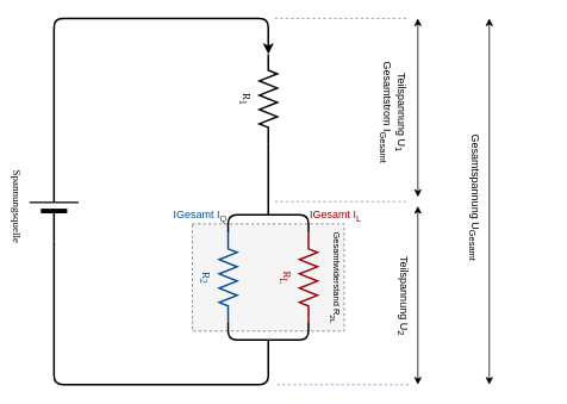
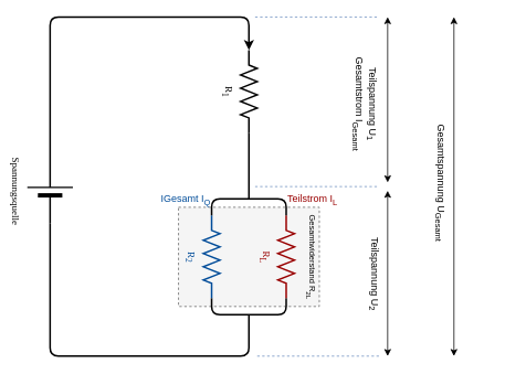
  <mxCell id="0" />
  <mxCell id="1" parent="0" />
  <mxCell id="2" value="" style="rounded=0;whiteSpace=wrap;html=1;strokeColor=#666666;fontSize=10;fontColor=#990000;align=left;fillColor=#f5f5f5;dashed=1;" vertex="1" parent="1"><mxGeometry x="215" y="250" width="170" height="120" as="geometry" /></mxCell>
  <mxCell id="3" value="" style="endArrow=none;html=1;strokeColor=#000000;strokeWidth=2;jumpStyle=gap;entryX=1;entryY=0.5;entryDx=0;entryDy=0;entryPerimeter=0;exitX=1;exitY=0.5;exitDx=0;exitDy=0;exitPerimeter=0;" edge="1" parent="1" source="8" target="19"><mxGeometry width="100" relative="1" as="geometry"><mxPoint x="240" y="430" as="sourcePoint" /><mxPoint x="420" y="280" as="targetPoint" /><Array as="points"><mxPoint x="255" y="380" /><mxPoint x="345" y="380" /></Array></mxGeometry></mxCell>
  <mxCell id="4" value="" style="endArrow=none;html=1;strokeColor=#6c8ebf;strokeWidth=1;fillColor=#dae8fc;dashed=1;" parent="1" edge="1"><mxGeometry width="100" relative="1" as="geometry"><mxPoint x="307.5" y="225" as="sourcePoint" /><mxPoint x="457.5" y="225" as="targetPoint" /></mxGeometry></mxCell>
  <mxCell id="5" value="" style="endArrow=none;html=1;strokeColor=#6c8ebf;strokeWidth=1;fillColor=#dae8fc;dashed=1;" parent="1" edge="1"><mxGeometry width="100" relative="1" as="geometry"><mxPoint x="310" y="430" as="sourcePoint" /><mxPoint x="457.5" y="430" as="targetPoint" /></mxGeometry></mxCell>
  <mxCell id="6" value="" style="endArrow=none;html=1;strokeColor=#6c8ebf;strokeWidth=1;fillColor=#dae8fc;dashed=1;" parent="1" edge="1"><mxGeometry width="100" relative="1" as="geometry"><mxPoint x="307.5" y="20" as="sourcePoint" /><mxPoint x="457.5" y="20" as="targetPoint" /></mxGeometry></mxCell>
  <mxCell id="7" value="R&lt;sub&gt;1&lt;/sub&gt;" style="verticalLabelPosition=bottom;shadow=0;dashed=0;align=center;fillColor=#ffffff;html=1;verticalAlign=top;strokeWidth=2;shape=mxgraph.electrical.resistors.resistor_2;rounded=1;comic=0;labelBackgroundColor=none;fontFamily=Verdana;fontSize=12;fontColor=#000000;rotation=90;" parent="1" vertex="1"><mxGeometry x="250" y="100" width="100" height="20" as="geometry" /></mxCell>
  <mxCell id="8" value="R&lt;sub&gt;2&lt;/sub&gt;" style="verticalLabelPosition=bottom;shadow=0;dashed=0;align=center;fillColor=#ffffff;html=1;verticalAlign=top;strokeWidth=2;shape=mxgraph.electrical.resistors.resistor_2;rounded=1;comic=0;labelBackgroundColor=none;fontFamily=Verdana;fontSize=12;fontColor=#004C99;rotation=90;strokeColor=#004C99;" parent="1" vertex="1"><mxGeometry x="205" y="300" width="100" height="20" as="geometry" /></mxCell>
  <mxCell id="9" value="Spannungsquelle" style="verticalLabelPosition=bottom;shadow=0;dashed=0;align=center;fillColor=#000000;strokeColor=#000000;html=1;verticalAlign=top;strokeWidth=2;shape=mxgraph.electrical.miscellaneous.monocell_battery;rounded=1;comic=0;labelBackgroundColor=none;fontFamily=Verdana;fontSize=12;fontColor=#000000;flipH=1;rotation=90;" parent="1" vertex="1"><mxGeometry x="20" y="202.5" width="80" height="55" as="geometry" /></mxCell>
  <mxCell id="10" value="" style="endArrow=classic;html=1;strokeColor=#000000;strokeWidth=2;jumpStyle=gap;exitX=1;exitY=0.5;exitDx=0;exitDy=0;exitPerimeter=0;entryX=0;entryY=0.5;entryDx=0;entryDy=0;entryPerimeter=0;" parent="1" source="9" target="7" edge="1"><mxGeometry width="100" relative="1" as="geometry"><mxPoint x="370" y="-70" as="sourcePoint" /><mxPoint x="470" y="-70" as="targetPoint" /><Array as="points"><mxPoint x="60" y="20" /><mxPoint x="300" y="20" /></Array></mxGeometry></mxCell>
  <mxCell id="11" value="" style="endArrow=none;html=1;strokeColor=#000000;strokeWidth=2;exitX=0;exitY=0.5;exitDx=0;exitDy=0;exitPerimeter=0;jumpStyle=gap;" parent="1" source="9" edge="1"><mxGeometry width="100" relative="1" as="geometry"><mxPoint x="30" y="380" as="sourcePoint" /><mxPoint x="300" y="380" as="targetPoint" /><Array as="points"><mxPoint x="60" y="430" /><mxPoint x="300" y="430" /></Array></mxGeometry></mxCell>
  <mxCell id="12" value="" style="endArrow=none;html=1;strokeColor=#000000;strokeWidth=2;exitX=1;exitY=0.5;exitDx=0;exitDy=0;exitPerimeter=0;jumpStyle=gap;" parent="1" source="7" edge="1"><mxGeometry width="100" relative="1" as="geometry"><mxPoint x="10" y="450" as="sourcePoint" /><mxPoint x="300" y="240" as="targetPoint" /></mxGeometry></mxCell>
  <mxCell id="13" value="" style="endArrow=classic;startArrow=classic;html=1;strokeWidth=1;" parent="1" edge="1"><mxGeometry width="50" height="50" relative="1" as="geometry"><mxPoint x="467.5" y="220" as="sourcePoint" /><mxPoint x="467.5" y="20" as="targetPoint" /></mxGeometry></mxCell>
  <mxCell id="14" value="" style="endArrow=classic;startArrow=classic;html=1;strokeWidth=1;" parent="1" edge="1"><mxGeometry width="50" height="50" relative="1" as="geometry"><mxPoint x="467.5" y="430" as="sourcePoint" /><mxPoint x="467.5" y="230" as="targetPoint" /></mxGeometry></mxCell>
  <mxCell id="15" value="" style="endArrow=classic;startArrow=classic;html=1;strokeWidth=1;" parent="1" edge="1"><mxGeometry width="50" height="50" relative="1" as="geometry"><mxPoint x="547.5" y="430" as="sourcePoint" /><mxPoint x="547.5" y="20" as="targetPoint" /></mxGeometry></mxCell>
  <mxCell id="16" value="&lt;div&gt;Teilspannung U&lt;sub&gt;1&lt;/sub&gt;&lt;/div&gt;&lt;div&gt;Gesamtstrom I&lt;sub&gt;Gesamt&lt;br&gt;&lt;/sub&gt;&lt;/div&gt;" style="text;html=1;resizable=0;points=[];autosize=1;align=center;verticalAlign=top;spacingTop=-4;rotation=90;" parent="1" vertex="1"><mxGeometry x="380" y="110" width="130" height="30" as="geometry" /></mxCell>
  <mxCell id="17" value="&lt;div&gt;Teilspannung U&lt;sub&gt;2&lt;/sub&gt;&lt;/div&gt;" style="text;html=1;resizable=0;points=[];autosize=1;align=center;verticalAlign=top;spacingTop=-4;rotation=90;" parent="1" vertex="1"><mxGeometry x="397.5" y="320" width="110" height="20" as="geometry" /></mxCell>
  <mxCell id="18" value="Gesamtspannung U&lt;sub&gt;Gesamt&lt;/sub&gt;" style="text;html=1;resizable=0;points=[];autosize=1;align=center;verticalAlign=top;spacingTop=-4;rotation=90;" parent="1" vertex="1"><mxGeometry x="452.5" y="210" width="160" height="20" as="geometry" /></mxCell>
  <mxCell id="19" value="R&lt;sub&gt;L&lt;/sub&gt;" style="verticalLabelPosition=bottom;shadow=0;dashed=0;align=center;fillColor=#ffffff;html=1;verticalAlign=top;strokeWidth=2;shape=mxgraph.electrical.resistors.resistor_2;rounded=1;comic=0;labelBackgroundColor=none;fontFamily=Verdana;fontSize=12;fontColor=#990000;rotation=90;strokeColor=#990000;" vertex="1" parent="1"><mxGeometry x="295" y="300" width="100" height="20" as="geometry" /></mxCell>
  <mxCell id="20" value="" style="endArrow=none;html=1;strokeColor=#000000;strokeWidth=2;jumpStyle=gap;entryX=0;entryY=0.5;entryDx=0;entryDy=0;entryPerimeter=0;exitX=0;exitY=0.5;exitDx=0;exitDy=0;exitPerimeter=0;" edge="1" parent="1" source="8" target="19"><mxGeometry width="100" relative="1" as="geometry"><mxPoint x="250" y="240" as="sourcePoint" /><mxPoint x="450" y="220" as="targetPoint" /><Array as="points"><mxPoint x="255" y="240" /><mxPoint x="345" y="240" /></Array></mxGeometry></mxCell>
  <mxCell id="21" value="&lt;div&gt;&lt;font&gt;Gesamtwiderstand R&lt;sub&gt;2L&lt;/sub&gt;&lt;/font&gt;&lt;br&gt;&lt;/div&gt;" style="text;html=1;resizable=0;points=[];autosize=1;align=center;verticalAlign=top;spacingTop=-4;fontSize=10;fontColor=#000000;rotation=90;" vertex="1" parent="1"><mxGeometry x="315" y="300" width="120" height="20" as="geometry" /></mxCell>
- <mxCell id="22" value="&lt;font style=&quot;font-size: 12px&quot;&gt;IGesamt I&lt;sub&gt;L&lt;/sub&gt;&lt;/font&gt;" style="text;html=1;resizable=0;points=[];autosize=1;align=left;verticalAlign=top;spacingTop=-4;fontSize=8;fontColor=#990000;" vertex="1" parent="1"><mxGeometry x="345" y="230" width="80" height="10" as="geometry" /></mxCell>
+ <mxCell id="22" value="&lt;font style=&quot;font-size: 12px&quot;&gt;Teilstrom I&lt;sub&gt;L&lt;/sub&gt;&lt;/font&gt;" style="text;html=1;resizable=0;points=[];autosize=1;align=left;verticalAlign=top;spacingTop=-4;fontSize=8;fontColor=#990000;" vertex="1" parent="1"><mxGeometry x="345" y="230" width="80" height="10" as="geometry" /></mxCell>
  <mxCell id="23" value="&lt;font style=&quot;font-size: 12px&quot;&gt;IGesamt I&lt;sub&gt;Q&lt;/sub&gt;&lt;/font&gt;" style="text;html=1;resizable=0;points=[];autosize=1;align=right;verticalAlign=top;spacingTop=-4;fontSize=8;fontColor=#004C99;" vertex="1" parent="1"><mxGeometry x="175" y="230" width="80" height="10" as="geometry" /></mxCell>
